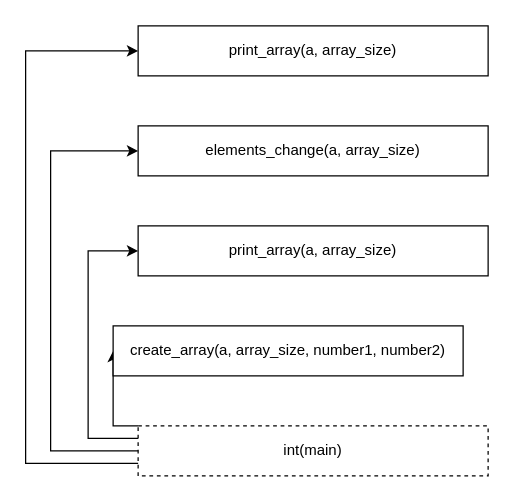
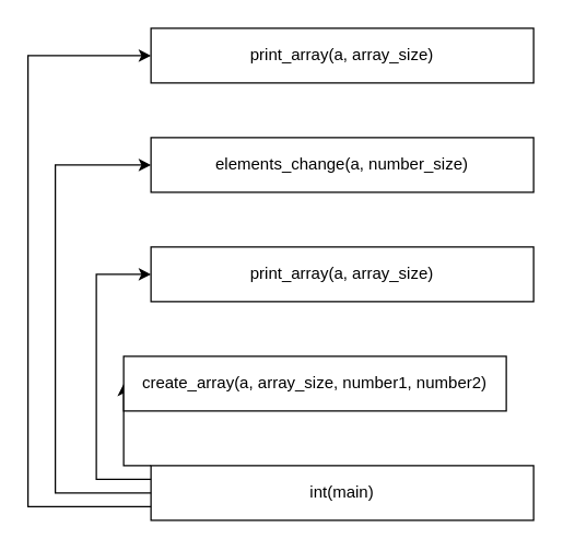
  <mxCell id="0" />
  <mxCell id="1" parent="0" />
  <mxCell id="2" style="edgeStyle=orthogonalEdgeStyle;rounded=0;orthogonalLoop=1;jettySize=auto;html=1;exitX=0;exitY=0;exitDx=0;exitDy=0;entryX=0;entryY=0.5;entryDx=0;entryDy=0;" edge="1" parent="1" source="3" target="4"><mxGeometry relative="1" as="geometry"><Array as="points"><mxPoint x="90" y="340" /><mxPoint x="90" y="280" /></Array></mxGeometry></mxCell>
- <mxCell id="3" value="int(main)" style="rounded=0;whiteSpace=wrap;html=1;dashed=1;" vertex="1" parent="1"><mxGeometry x="110" y="340" width="280" height="40" as="geometry" /></mxCell>
+ <mxCell id="3" value="int(main)" style="rounded=0;whiteSpace=wrap;html=1;" vertex="1" parent="1"><mxGeometry x="110" y="340" width="280" height="40" as="geometry" /></mxCell>
  <mxCell id="4" value="create_array(a, array_size, number1, number2)" style="rounded=0;whiteSpace=wrap;html=1;" vertex="1" parent="1"><mxGeometry x="90" y="260" width="280" height="40" as="geometry" /></mxCell>
  <mxCell id="5" value="print_array(a, array_size)" style="rounded=0;whiteSpace=wrap;html=1;" vertex="1" parent="1"><mxGeometry x="110" y="180" width="280" height="40" as="geometry" /></mxCell>
- <mxCell id="6" value="elements_change(a, array_size)" style="rounded=0;whiteSpace=wrap;html=1;" vertex="1" parent="1"><mxGeometry x="110" y="100" width="280" height="40" as="geometry" /></mxCell>
+ <mxCell id="6" value="elements_change(a, number_size)" style="rounded=0;whiteSpace=wrap;html=1;" vertex="1" parent="1"><mxGeometry x="110" y="100" width="280" height="40" as="geometry" /></mxCell>
  <mxCell id="7" value="print_array(a, array_size)" style="rounded=0;whiteSpace=wrap;html=1;" vertex="1" parent="1"><mxGeometry x="110" y="20" width="280" height="40" as="geometry" /></mxCell>
  <mxCell id="8" style="edgeStyle=orthogonalEdgeStyle;rounded=0;orthogonalLoop=1;jettySize=auto;html=1;exitX=0;exitY=0.25;exitDx=0;exitDy=0;entryX=0;entryY=0.5;entryDx=0;entryDy=0;" edge="1" parent="1" source="3" target="5"><mxGeometry relative="1" as="geometry"><mxPoint x="120" y="370" as="sourcePoint" /><mxPoint x="120" y="290" as="targetPoint" /><Array as="points"><mxPoint x="70" y="350" /><mxPoint x="70" y="200" /></Array></mxGeometry></mxCell>
  <mxCell id="9" style="edgeStyle=orthogonalEdgeStyle;rounded=0;orthogonalLoop=1;jettySize=auto;html=1;exitX=0;exitY=0.5;exitDx=0;exitDy=0;entryX=0;entryY=0.5;entryDx=0;entryDy=0;" edge="1" parent="1" source="3" target="6"><mxGeometry relative="1" as="geometry"><mxPoint x="120" y="370" as="sourcePoint" /><mxPoint x="120" y="50" as="targetPoint" /><Array as="points"><mxPoint x="40" y="360" /><mxPoint x="40" y="120" /></Array></mxGeometry></mxCell>
  <mxCell id="10" style="edgeStyle=orthogonalEdgeStyle;rounded=0;orthogonalLoop=1;jettySize=auto;html=1;exitX=0;exitY=0.75;exitDx=0;exitDy=0;entryX=0;entryY=0.5;entryDx=0;entryDy=0;" edge="1" parent="1" source="3" target="7"><mxGeometry relative="1" as="geometry"><mxPoint x="120" y="370" as="sourcePoint" /><mxPoint x="120" y="-30" as="targetPoint" /><Array as="points"><mxPoint x="20" y="370" /><mxPoint x="20" y="40" /></Array></mxGeometry></mxCell>
